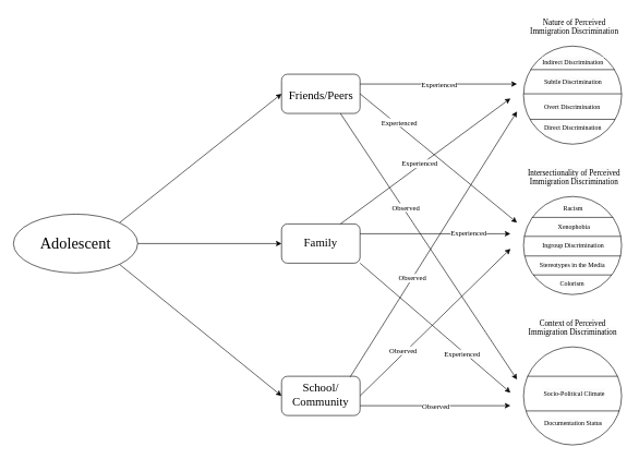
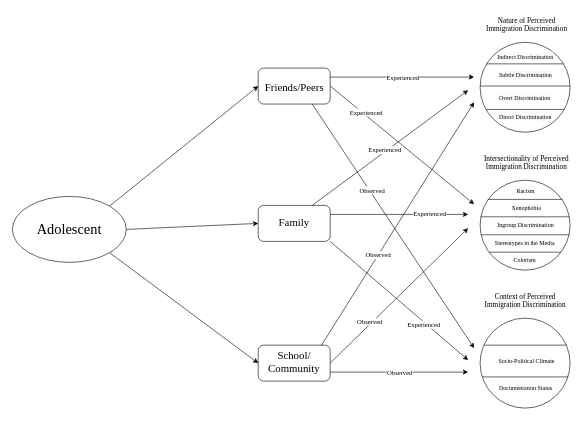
  <mxCell id="0" />
  <mxCell id="1" parent="0" />
  <mxCell id="2" value="" style="ellipse;whiteSpace=wrap;html=1;aspect=fixed;" vertex="1" parent="1"><mxGeometry x="800" y="70" width="150" height="150" as="geometry" /></mxCell>
  <mxCell id="3" value="" style="ellipse;whiteSpace=wrap;html=1;aspect=fixed;" vertex="1" parent="1"><mxGeometry x="800" y="300" width="150" height="150" as="geometry" /></mxCell>
  <mxCell id="4" value="" style="ellipse;whiteSpace=wrap;html=1;aspect=fixed;" vertex="1" parent="1"><mxGeometry x="800" y="530" width="150" height="150" as="geometry" /></mxCell>
  <mxCell id="5" value="" style="line;strokeWidth=1;rotatable=0;dashed=0;labelPosition=right;align=left;verticalAlign=middle;spacingTop=0;spacingLeft=6;points=[];portConstraint=eastwest;" vertex="1" parent="1"><mxGeometry x="801" y="356" width="148" height="10" as="geometry" /></mxCell>
  <mxCell id="6" value="" style="line;strokeWidth=1;rotatable=0;dashed=0;labelPosition=right;align=left;verticalAlign=middle;spacingTop=0;spacingLeft=6;points=[];portConstraint=eastwest;" vertex="1" parent="1"><mxGeometry x="800" y="138" width="150" height="10" as="geometry" /></mxCell>
  <mxCell id="7" value="" style="line;strokeWidth=1;rotatable=0;dashed=0;labelPosition=right;align=left;verticalAlign=middle;spacingTop=0;spacingLeft=6;points=[];portConstraint=eastwest;" vertex="1" parent="1"><mxGeometry x="806" y="570" width="138" height="10" as="geometry" /></mxCell>
  <mxCell id="8" value="" style="line;strokeWidth=1;rotatable=0;dashed=0;labelPosition=right;align=left;verticalAlign=middle;spacingTop=0;spacingLeft=6;points=[];portConstraint=eastwest;" vertex="1" parent="1"><mxGeometry x="811" y="101" width="128" height="10" as="geometry" /></mxCell>
  <mxCell id="9" value="" style="line;strokeWidth=1;rotatable=0;dashed=0;labelPosition=right;align=left;verticalAlign=middle;spacingTop=0;spacingLeft=6;points=[];portConstraint=eastwest;" vertex="1" parent="1"><mxGeometry x="810" y="177" width="130" height="10" as="geometry" /></mxCell>
  <mxCell id="10" value="&lt;span style=&quot;caret-color: rgb(109, 31, 0); font-family: &amp;quot;Times New Roman&amp;quot;; font-style: normal; font-variant-caps: normal; font-weight: 400; letter-spacing: normal; text-align: center; text-indent: 0px; text-transform: none; white-space: nowrap; word-spacing: 0px; -webkit-text-stroke-width: 0px; background-color: rgb(251, 251, 251); text-decoration: none; float: none; display: inline !important;&quot;&gt;&lt;font style=&quot;font-size: 10px;&quot;&gt;Indirect Discrimination&lt;/font&gt;&lt;/span&gt;" style="text;whiteSpace=wrap;html=1;" vertex="1" parent="1"><mxGeometry x="827" y="80" width="100" height="28.5" as="geometry" /></mxCell>
  <mxCell id="11" value="&lt;span style=&quot;caret-color: rgb(109, 31, 0); font-family: &amp;quot;Times New Roman&amp;quot;; font-style: normal; font-variant-caps: normal; font-weight: 400; letter-spacing: normal; text-align: center; text-indent: 0px; text-transform: none; white-space: nowrap; word-spacing: 0px; -webkit-text-stroke-width: 0px; background-color: rgb(251, 251, 251); text-decoration: none; float: none; display: inline !important;&quot;&gt;&lt;font style=&quot;font-size: 10px;&quot;&gt;Subtle Discrimination&lt;/font&gt;&lt;/span&gt;" style="text;whiteSpace=wrap;html=1;" vertex="1" parent="1"><mxGeometry x="830" y="111" width="100" height="29" as="geometry" /></mxCell>
  <mxCell id="12" value="&lt;span style=&quot;caret-color: rgb(109, 31, 0); font-family: &amp;quot;Times New Roman&amp;quot;; font-style: normal; font-variant-caps: normal; font-weight: 400; letter-spacing: normal; text-align: center; text-indent: 0px; text-transform: none; white-space: nowrap; word-spacing: 0px; -webkit-text-stroke-width: 0px; background-color: rgb(251, 251, 251); text-decoration: none; float: none; display: inline !important;&quot;&gt;&lt;font style=&quot;font-size: 10px;&quot;&gt;Overt Discrimination&lt;/font&gt;&lt;/span&gt;" style="text;whiteSpace=wrap;html=1;" vertex="1" parent="1"><mxGeometry x="830" y="148" width="90" height="29" as="geometry" /></mxCell>
  <mxCell id="13" value="&lt;span style=&quot;caret-color: rgb(109, 31, 0); font-family: &amp;quot;Times New Roman&amp;quot;; font-style: normal; font-variant-caps: normal; font-weight: 400; letter-spacing: normal; text-align: center; text-indent: 0px; text-transform: none; white-space: nowrap; word-spacing: 0px; -webkit-text-stroke-width: 0px; background-color: rgb(251, 251, 251); text-decoration: none; float: none; display: inline !important;&quot;&gt;&lt;font style=&quot;font-size: 10px;&quot;&gt;Direct Discrimination&lt;/font&gt;&lt;/span&gt;" style="text;whiteSpace=wrap;html=1;" vertex="1" parent="1"><mxGeometry x="830" y="180" width="100" height="29" as="geometry" /></mxCell>
  <mxCell id="14" value="&lt;div style=&quot;&quot;&gt;&lt;span style=&quot;caret-color: rgb(109, 31, 0); white-space: nowrap;&quot;&gt;&lt;font face=&quot;Times New Roman&quot;&gt;Nature of Perceived&lt;/font&gt;&lt;/span&gt;&lt;/div&gt;&lt;div style=&quot;&quot;&gt;&lt;span style=&quot;caret-color: rgb(109, 31, 0); white-space: nowrap;&quot;&gt;&lt;font face=&quot;iyG5pIa7jLHVhFcKRwUP&quot;&gt;Immigration Discrimination&lt;/font&gt;&lt;/span&gt;&lt;/div&gt;" style="text;whiteSpace=wrap;html=1;align=center;" vertex="1" parent="1"><mxGeometry x="802.5" y="20" width="150" height="40" as="geometry" /></mxCell>
  <mxCell id="15" value="&lt;span style=&quot;caret-color: rgb(109, 31, 0); font-style: normal; font-variant-caps: normal; font-weight: 400; letter-spacing: normal; text-indent: 0px; text-transform: none; white-space: nowrap; word-spacing: 0px; -webkit-text-stroke-width: 0px; background-color: rgb(251, 251, 251); text-decoration: none; float: none; display: inline !important;&quot;&gt;&lt;font face=&quot;Times New Roman&quot; style=&quot;font-size: 12px;&quot;&gt;Intersectionality of Perceived&lt;/font&gt;&lt;/span&gt;&lt;div&gt;&lt;span style=&quot;caret-color: rgb(109, 31, 0); font-style: normal; font-variant-caps: normal; font-weight: 400; letter-spacing: normal; text-indent: 0px; text-transform: none; white-space: nowrap; word-spacing: 0px; -webkit-text-stroke-width: 0px; background-color: rgb(251, 251, 251); text-decoration: none; float: none; display: inline !important;&quot;&gt;&lt;font face=&quot;Times New Roman&quot; style=&quot;font-size: 12px;&quot;&gt;Immigration Discrimination&lt;/font&gt;&lt;/span&gt;&lt;/div&gt;" style="text;whiteSpace=wrap;html=1;align=center;" vertex="1" parent="1"><mxGeometry x="800" y="250" width="155" height="40" as="geometry" /></mxCell>
  <mxCell id="16" value="&lt;span style=&quot;caret-color: rgb(109, 31, 0); font-style: normal; font-variant-caps: normal; font-weight: 400; letter-spacing: normal; text-indent: 0px; text-transform: none; white-space: nowrap; word-spacing: 0px; -webkit-text-stroke-width: 0px; background-color: rgb(251, 251, 251); text-decoration: none; float: none; display: inline !important;&quot;&gt;&lt;font face=&quot;Times New Roman&quot; style=&quot;font-size: 12px;&quot;&gt;Context of Perceived&lt;/font&gt;&lt;/span&gt;&lt;div&gt;&lt;span style=&quot;caret-color: rgb(109, 31, 0); font-style: normal; font-variant-caps: normal; font-weight: 400; letter-spacing: normal; text-indent: 0px; text-transform: none; white-space: nowrap; word-spacing: 0px; -webkit-text-stroke-width: 0px; background-color: rgb(251, 251, 251); text-decoration: none; float: none; display: inline !important;&quot;&gt;&lt;font face=&quot;mbPs-FsZ0iy-7raGBtxC&quot; style=&quot;font-size: 12px;&quot;&gt;Immigration Discrimination&lt;/font&gt;&lt;/span&gt;&lt;/div&gt;" style="text;whiteSpace=wrap;html=1;align=center;" vertex="1" parent="1"><mxGeometry x="797.5" y="480" width="155" height="40" as="geometry" /></mxCell>
  <mxCell id="17" value="" style="line;strokeWidth=1;rotatable=0;dashed=0;labelPosition=right;align=left;verticalAlign=middle;spacingTop=0;spacingLeft=6;points=[];portConstraint=eastwest;" vertex="1" parent="1"><mxGeometry x="804" y="623" width="143" height="10" as="geometry" /></mxCell>
  <mxCell id="18" value="&lt;span style=&quot;caret-color: rgb(109, 31, 0); font-family: &amp;quot;Times New Roman&amp;quot;; font-style: normal; font-variant-caps: normal; font-weight: 400; letter-spacing: normal; text-align: center; text-indent: 0px; text-transform: none; white-space: nowrap; word-spacing: 0px; -webkit-text-stroke-width: 0px; background-color: rgb(251, 251, 251); text-decoration: none; float: none; display: inline !important;&quot;&gt;&lt;font style=&quot;font-size: 10px;&quot;&gt;Documentation Status&lt;/font&gt;&lt;/span&gt;" style="text;whiteSpace=wrap;html=1;" vertex="1" parent="1"><mxGeometry x="830" y="632" width="100" height="29" as="geometry" /></mxCell>
  <mxCell id="19" value="&lt;span style=&quot;caret-color: rgb(109, 31, 0); font-family: &amp;quot;Times New Roman&amp;quot;; font-style: normal; font-variant-caps: normal; font-weight: 400; letter-spacing: normal; text-align: center; text-indent: 0px; text-transform: none; white-space: nowrap; word-spacing: 0px; -webkit-text-stroke-width: 0px; background-color: rgb(251, 251, 251); text-decoration: none; float: none; display: inline !important;&quot;&gt;&lt;font style=&quot;font-size: 10px;&quot;&gt;Socio-Political Climate&lt;/font&gt;&lt;/span&gt;" style="text;whiteSpace=wrap;html=1;" vertex="1" parent="1"><mxGeometry x="829" y="587" width="100" height="29" as="geometry" /></mxCell>
  <mxCell id="20" value="" style="line;strokeWidth=1;rotatable=0;dashed=0;labelPosition=right;align=left;verticalAlign=middle;spacingTop=0;spacingLeft=6;points=[];portConstraint=eastwest;" vertex="1" parent="1"><mxGeometry x="813" y="327" width="124" height="10" as="geometry" /></mxCell>
  <mxCell id="21" value="" style="line;strokeWidth=1;rotatable=0;dashed=0;labelPosition=right;align=left;verticalAlign=middle;spacingTop=0;spacingLeft=6;points=[];portConstraint=eastwest;" vertex="1" parent="1"><mxGeometry x="802" y="386" width="147" height="10" as="geometry" /></mxCell>
  <mxCell id="22" value="" style="line;strokeWidth=1;rotatable=0;dashed=0;labelPosition=right;align=left;verticalAlign=middle;spacingTop=0;spacingLeft=6;points=[];portConstraint=eastwest;" vertex="1" parent="1"><mxGeometry x="815" y="415" width="120" height="10" as="geometry" /></mxCell>
  <mxCell id="23" value="&lt;span style=&quot;caret-color: rgb(109, 31, 0); font-family: &amp;quot;Times New Roman&amp;quot;; font-style: normal; font-variant-caps: normal; font-weight: 400; letter-spacing: normal; text-align: center; text-indent: 0px; text-transform: none; white-space: nowrap; word-spacing: 0px; -webkit-text-stroke-width: 0px; background-color: rgb(251, 251, 251); text-decoration: none; float: none; display: inline !important;&quot;&gt;&lt;font style=&quot;font-size: 10px;&quot;&gt;Racism&lt;/font&gt;&lt;/span&gt;" style="text;whiteSpace=wrap;html=1;" vertex="1" parent="1"><mxGeometry x="859" y="303" width="42.5" height="29" as="geometry" /></mxCell>
  <mxCell id="24" value="&lt;span style=&quot;caret-color: rgb(109, 31, 0); font-family: &amp;quot;Times New Roman&amp;quot;; font-style: normal; font-variant-caps: normal; font-weight: 400; letter-spacing: normal; text-align: center; text-indent: 0px; text-transform: none; white-space: nowrap; word-spacing: 0px; -webkit-text-stroke-width: 0px; background-color: rgb(251, 251, 251); text-decoration: none; float: none; display: inline !important;&quot;&gt;&lt;font style=&quot;font-size: 10px;&quot;&gt;Colorism&lt;/font&gt;&lt;/span&gt;" style="text;whiteSpace=wrap;html=1;" vertex="1" parent="1"><mxGeometry x="853.75" y="418.5" width="42.5" height="29" as="geometry" /></mxCell>
  <mxCell id="25" value="&lt;span style=&quot;caret-color: rgb(109, 31, 0); font-family: &amp;quot;Times New Roman&amp;quot;; font-style: normal; font-variant-caps: normal; font-weight: 400; letter-spacing: normal; text-align: center; text-indent: 0px; text-transform: none; white-space: nowrap; word-spacing: 0px; -webkit-text-stroke-width: 0px; background-color: rgb(251, 251, 251); text-decoration: none; float: none; display: inline !important;&quot;&gt;&lt;font style=&quot;font-size: 10px;&quot;&gt;Xenophobia&lt;/font&gt;&lt;/span&gt;" style="text;whiteSpace=wrap;html=1;" vertex="1" parent="1"><mxGeometry x="851" y="332" width="42.5" height="29" as="geometry" /></mxCell>
  <mxCell id="26" value="&lt;span style=&quot;caret-color: rgb(109, 31, 0); font-family: &amp;quot;Times New Roman&amp;quot;; font-style: normal; font-variant-caps: normal; font-weight: 400; letter-spacing: normal; text-align: center; text-indent: 0px; text-transform: none; white-space: nowrap; word-spacing: 0px; -webkit-text-stroke-width: 0px; background-color: rgb(251, 251, 251); text-decoration: none; float: none; display: inline !important;&quot;&gt;&lt;font style=&quot;font-size: 10px;&quot;&gt;Ingroup Discrimination&lt;/font&gt;&lt;/span&gt;" style="text;whiteSpace=wrap;html=1;" vertex="1" parent="1"><mxGeometry x="827" y="360.5" width="106.25" height="29" as="geometry" /></mxCell>
  <mxCell id="27" value="&lt;span style=&quot;caret-color: rgb(109, 31, 0); font-family: &amp;quot;Times New Roman&amp;quot;; font-style: normal; font-variant-caps: normal; font-weight: 400; letter-spacing: normal; text-align: center; text-indent: 0px; text-transform: none; white-space: nowrap; word-spacing: 0px; -webkit-text-stroke-width: 0px; background-color: rgb(251, 251, 251); text-decoration: none; float: none; display: inline !important;&quot;&gt;&lt;font style=&quot;font-size: 10px;&quot;&gt;Stereotypes in the Media&lt;/font&gt;&lt;/span&gt;" style="text;whiteSpace=wrap;html=1;" vertex="1" parent="1"><mxGeometry x="823" y="389.5" width="111.12" height="29" as="geometry" /></mxCell>
  <mxCell id="28" value="" style="rounded=1;whiteSpace=wrap;html=1;" vertex="1" parent="1"><mxGeometry x="430" y="113" width="120" height="60" as="geometry" /></mxCell>
  <mxCell id="29" value="" style="rounded=1;whiteSpace=wrap;html=1;" vertex="1" parent="1"><mxGeometry x="430" y="342" width="120" height="60" as="geometry" /></mxCell>
  <mxCell id="30" value="" style="rounded=1;whiteSpace=wrap;html=1;" vertex="1" parent="1"><mxGeometry x="430" y="575" width="120" height="60" as="geometry" /></mxCell>
  <mxCell id="31" value="&lt;font style=&quot;font-size: 18px;&quot; face=&quot;Times New Roman&quot;&gt;&lt;span style=&quot;caret-color: rgb(109, 31, 0); text-wrap-mode: nowrap;&quot;&gt;Family&lt;/span&gt;&lt;/font&gt;" style="text;whiteSpace=wrap;html=1;align=center;rotation=0;" vertex="1" parent="1"><mxGeometry x="445" y="354" width="90" height="29.5" as="geometry" /></mxCell>
  <mxCell id="32" value="&lt;font style=&quot;font-size: 18px;&quot; face=&quot;Times New Roman&quot;&gt;&lt;span style=&quot;caret-color: rgb(109, 31, 0); text-wrap-mode: nowrap;&quot;&gt;Friends/Peers&lt;/span&gt;&lt;/font&gt;" style="text;whiteSpace=wrap;html=1;align=center;" vertex="1" parent="1"><mxGeometry x="432.5" y="128.25" width="115" height="29.5" as="geometry" /></mxCell>
  <mxCell id="33" value="&lt;font style=&quot;font-size: 18px;&quot; face=&quot;Times New Roman&quot;&gt;&lt;span style=&quot;caret-color: rgb(109, 31, 0); text-wrap-mode: nowrap;&quot;&gt;School/&lt;/span&gt;&lt;/font&gt;&lt;div&gt;&lt;font style=&quot;font-size: 18px;&quot; face=&quot;Times New Roman&quot;&gt;&lt;span style=&quot;caret-color: rgb(109, 31, 0); text-wrap-mode: nowrap;&quot;&gt;Community&lt;/span&gt;&lt;/font&gt;&lt;/div&gt;" style="text;whiteSpace=wrap;html=1;align=center;" vertex="1" parent="1"><mxGeometry x="445" y="576" width="90" height="63.5" as="geometry" /></mxCell>
- <mxCell id="34" value="&lt;font style=&quot;font-size: 24px;&quot; face=&quot;Times New Roman&quot;&gt;Adolescent&lt;/font&gt;" style="ellipse;whiteSpace=wrap;html=1;align=center;newEdgeStyle={&quot;edgeStyle&quot;:&quot;entityRelationEdgeStyle&quot;,&quot;startArrow&quot;:&quot;none&quot;,&quot;endArrow&quot;:&quot;none&quot;,&quot;segment&quot;:10,&quot;curved&quot;:1,&quot;sourcePerimeterSpacing&quot;:0,&quot;targetPerimeterSpacing&quot;:0};treeFolding=1;treeMoving=1;" vertex="1" parent="1"><mxGeometry x="20" y="327" width="190" height="90" as="geometry" /></mxCell>
+ <mxCell id="34" value="&lt;font style=&quot;font-size: 24px;&quot; face=&quot;Times New Roman&quot;&gt;Adolescent&lt;/font&gt;" style="ellipse;whiteSpace=wrap;html=1;align=center;newEdgeStyle={&quot;edgeStyle&quot;:&quot;entityRelationEdgeStyle&quot;,&quot;startArrow&quot;:&quot;none&quot;,&quot;endArrow&quot;:&quot;none&quot;,&quot;segment&quot;:10,&quot;curved&quot;:1,&quot;sourcePerimeterSpacing&quot;:0,&quot;targetPerimeterSpacing&quot;:0};treeFolding=1;treeMoving=1;" vertex="1" parent="1"><mxGeometry x="20" y="327" width="190" height="110" as="geometry" /></mxCell>
  <mxCell id="35" value="" style="endArrow=classic;html=1;rounded=0;exitX=1;exitY=0;exitDx=0;exitDy=0;entryX=0;entryY=0.5;entryDx=0;entryDy=0;" edge="1" parent="1" source="34" target="28"><mxGeometry width="50" height="50" relative="1" as="geometry"><mxPoint x="610" y="480" as="sourcePoint" /><mxPoint x="660" y="430" as="targetPoint" /></mxGeometry></mxCell>
  <mxCell id="36" value="" style="endArrow=classic;html=1;rounded=0;exitX=1;exitY=0.5;exitDx=0;exitDy=0;entryX=0;entryY=0.5;entryDx=0;entryDy=0;" edge="1" parent="1" source="34" target="29"><mxGeometry width="50" height="50" relative="1" as="geometry"><mxPoint x="610" y="480" as="sourcePoint" /><mxPoint x="660" y="430" as="targetPoint" /></mxGeometry></mxCell>
  <mxCell id="37" value="" style="endArrow=classic;html=1;rounded=0;exitX=1;exitY=1;exitDx=0;exitDy=0;entryX=0;entryY=0.5;entryDx=0;entryDy=0;" edge="1" parent="1" source="34" target="30"><mxGeometry width="50" height="50" relative="1" as="geometry"><mxPoint x="420" y="470" as="sourcePoint" /><mxPoint x="470" y="420" as="targetPoint" /></mxGeometry></mxCell>
  <mxCell id="38" value="" style="endArrow=classic;html=1;rounded=0;exitX=1;exitY=0.25;exitDx=0;exitDy=0;" edge="1" parent="1" source="28"><mxGeometry relative="1" as="geometry"><mxPoint x="560" y="123" as="sourcePoint" /><mxPoint x="790" y="128" as="targetPoint" /></mxGeometry></mxCell>
  <mxCell id="39" value="&lt;font face=&quot;Times New Roman&quot;&gt;Experienced&lt;/font&gt;" style="edgeLabel;resizable=0;html=1;;align=center;verticalAlign=middle;" connectable="0" vertex="1" parent="38"><mxGeometry relative="1" as="geometry" /></mxCell>
  <mxCell id="40" value="" style="endArrow=classic;html=1;rounded=0;exitX=0.75;exitY=0;exitDx=0;exitDy=0;" edge="1" parent="1" source="29"><mxGeometry relative="1" as="geometry"><mxPoint x="610" y="250" as="sourcePoint" /><mxPoint x="780" y="150" as="targetPoint" /></mxGeometry></mxCell>
  <mxCell id="41" value="&lt;font face=&quot;Times New Roman&quot;&gt;Experienced&lt;/font&gt;" style="edgeLabel;resizable=0;html=1;;align=center;verticalAlign=middle;" connectable="0" vertex="1" parent="40"><mxGeometry relative="1" as="geometry"><mxPoint x="-10" y="4" as="offset" /></mxGeometry></mxCell>
  <mxCell id="42" value="" style="endArrow=classic;html=1;rounded=0;exitX=1;exitY=0;exitDx=0;exitDy=0;" edge="1" parent="1" source="33"><mxGeometry relative="1" as="geometry"><mxPoint x="610" y="380" as="sourcePoint" /><mxPoint x="790" y="170" as="targetPoint" /></mxGeometry></mxCell>
  <mxCell id="43" value="&lt;font face=&quot;Times New Roman&quot;&gt;Observed&lt;/font&gt;" style="edgeLabel;resizable=0;html=1;;align=center;verticalAlign=middle;" connectable="0" vertex="1" parent="42"><mxGeometry relative="1" as="geometry"><mxPoint x="-33" y="52" as="offset" /></mxGeometry></mxCell>
  <mxCell id="44" value="" style="endArrow=classic;html=1;rounded=0;exitX=1;exitY=0.5;exitDx=0;exitDy=0;" edge="1" parent="1" source="30"><mxGeometry relative="1" as="geometry"><mxPoint x="545" y="586" as="sourcePoint" /><mxPoint x="780" y="380" as="targetPoint" /></mxGeometry></mxCell>
  <mxCell id="45" value="&lt;font face=&quot;Times New Roman&quot;&gt;Observed&lt;/font&gt;" style="edgeLabel;resizable=0;html=1;;align=center;verticalAlign=middle;" connectable="0" vertex="1" parent="44"><mxGeometry relative="1" as="geometry"><mxPoint x="-50" y="43" as="offset" /></mxGeometry></mxCell>
  <mxCell id="46" value="" style="endArrow=classic;html=1;rounded=0;exitX=1;exitY=0.5;exitDx=0;exitDy=0;" edge="1" parent="1" source="28"><mxGeometry relative="1" as="geometry"><mxPoint x="560" y="138" as="sourcePoint" /><mxPoint x="790" y="340" as="targetPoint" /></mxGeometry></mxCell>
  <mxCell id="47" value="&lt;font face=&quot;Times New Roman&quot;&gt;Experienced&lt;/font&gt;" style="edgeLabel;resizable=0;html=1;;align=center;verticalAlign=middle;" connectable="0" vertex="1" parent="46"><mxGeometry relative="1" as="geometry"><mxPoint x="-60" y="-55" as="offset" /></mxGeometry></mxCell>
  <mxCell id="48" value="" style="endArrow=classic;html=1;rounded=0;exitX=1;exitY=0.25;exitDx=0;exitDy=0;" edge="1" parent="1" source="29"><mxGeometry relative="1" as="geometry"><mxPoint x="570" y="148" as="sourcePoint" /><mxPoint x="780" y="357" as="targetPoint" /></mxGeometry></mxCell>
  <mxCell id="49" value="&lt;font face=&quot;Times New Roman&quot;&gt;Experienced&lt;/font&gt;" style="edgeLabel;resizable=0;html=1;;align=center;verticalAlign=middle;" connectable="0" vertex="1" parent="48"><mxGeometry relative="1" as="geometry"><mxPoint x="50" y="-1" as="offset" /></mxGeometry></mxCell>
  <mxCell id="50" value="" style="endArrow=classic;html=1;rounded=0;exitX=0.75;exitY=1;exitDx=0;exitDy=0;" edge="1" parent="1" source="28"><mxGeometry relative="1" as="geometry"><mxPoint x="560" y="153" as="sourcePoint" /><mxPoint x="790" y="580" as="targetPoint" /></mxGeometry></mxCell>
  <mxCell id="51" value="&lt;font face=&quot;Times New Roman&quot;&gt;Observed&lt;/font&gt;" style="edgeLabel;resizable=0;html=1;;align=center;verticalAlign=middle;" connectable="0" vertex="1" parent="50"><mxGeometry relative="1" as="geometry"><mxPoint x="-35" y="-60" as="offset" /></mxGeometry></mxCell>
  <mxCell id="52" value="" style="endArrow=classic;html=1;rounded=0;exitX=1;exitY=1;exitDx=0;exitDy=0;" edge="1" parent="1" source="29"><mxGeometry relative="1" as="geometry"><mxPoint x="560" y="367" as="sourcePoint" /><mxPoint x="780" y="600" as="targetPoint" /></mxGeometry></mxCell>
  <mxCell id="53" value="&lt;font face=&quot;Times New Roman&quot;&gt;Experienced&lt;/font&gt;" style="edgeLabel;resizable=0;html=1;;align=center;verticalAlign=middle;" connectable="0" vertex="1" parent="52"><mxGeometry relative="1" as="geometry"><mxPoint x="40" y="39" as="offset" /></mxGeometry></mxCell>
  <mxCell id="54" value="" style="endArrow=classic;html=1;rounded=0;exitX=1;exitY=0.75;exitDx=0;exitDy=0;" edge="1" parent="1" source="30"><mxGeometry relative="1" as="geometry"><mxPoint x="560" y="600" as="sourcePoint" /><mxPoint x="780" y="620" as="targetPoint" /></mxGeometry></mxCell>
  <mxCell id="55" value="&lt;font face=&quot;Times New Roman&quot;&gt;Observed&lt;/font&gt;" style="edgeLabel;resizable=0;html=1;;align=center;verticalAlign=middle;" connectable="0" vertex="1" parent="54"><mxGeometry relative="1" as="geometry" /></mxCell>
